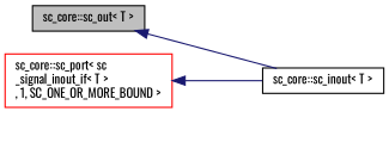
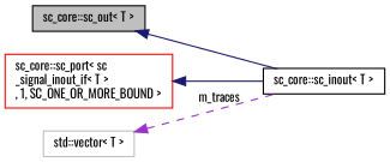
  digraph {
    fontname=Oswald
    rankdir=LR
    node [color=black fillcolor=white fontname=Oswald fontsize=10 shape=record style=filled]
    edge [color=midnightblue dir=back fontname=Oswald fontsize=10 labelfontname=FreeSans labelfontsize=10 style=solid]
    n1 [fillcolor=grey75 fontcolor=black height=0.2 label="sc_core::sc_out\< T \>" width=0.4]
    n2 [height=0.2 label="sc_core::sc_inout\< T \>" width=0.4]
    n3 [color=red height=0.2 label="sc_core::sc_port\< sc\l_signal_inout_if\< T \>\l, 1, SC_ONE_OR_MORE_BOUND \>" width=0.4]
+   n4 [color=grey75 height=0.2 label="std::vector\< T \>" width=0.4]
    n1 -> n2
    n3 -> n2
+   n4 -> n2 [color=darkorchid3 label=" m_traces" style=dashed]
  }
